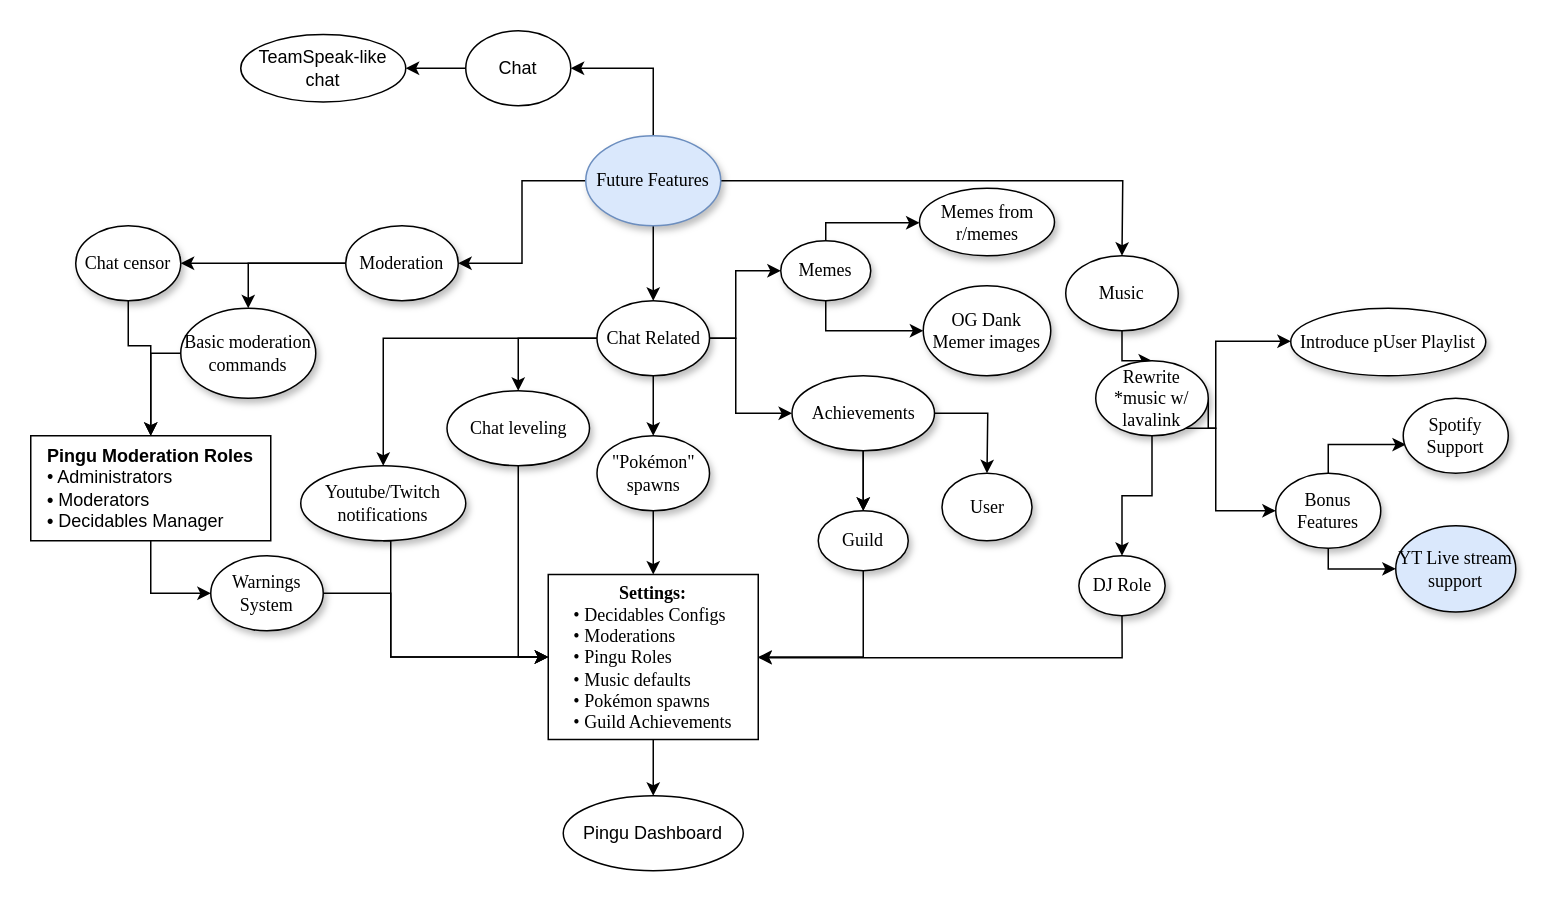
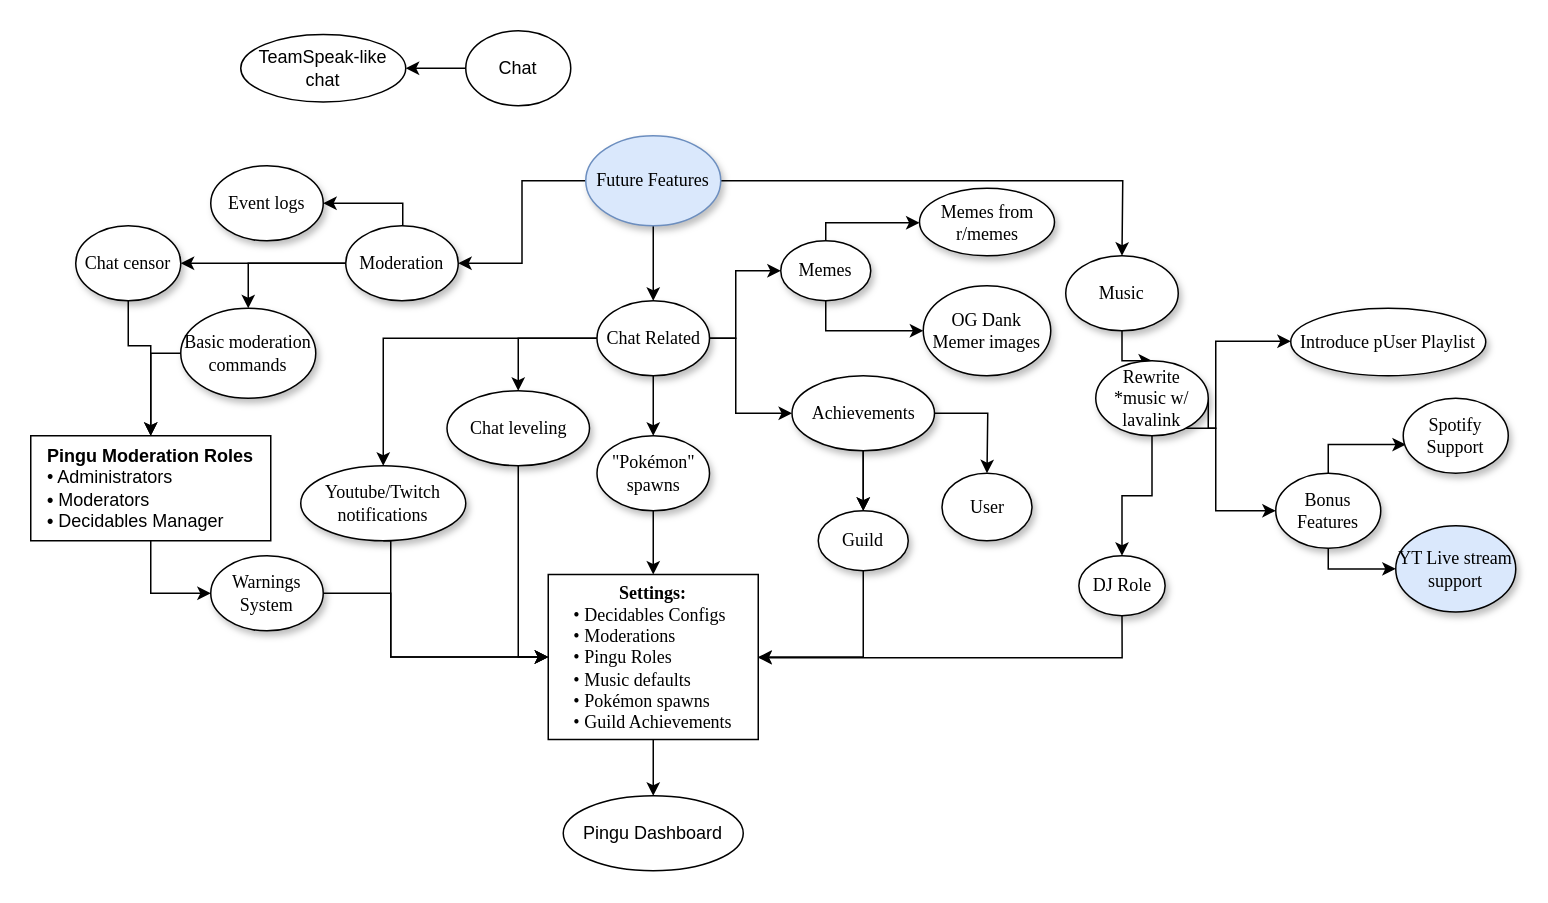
  <mxCell id="0" />
  <mxCell id="1" parent="0" />
  <mxCell id="2" value="" style="edgeStyle=orthogonalEdgeStyle;rounded=0;orthogonalLoop=1;jettySize=auto;html=1;" edge="1" parent="1" source="6" target="24"><mxGeometry relative="1" as="geometry"><Array as="points"><mxPoint x="748" y="120" /></Array></mxGeometry></mxCell>
  <mxCell id="3" value="" style="edgeStyle=orthogonalEdgeStyle;rounded=0;orthogonalLoop=1;jettySize=auto;html=1;" edge="1" parent="1" source="6" target="21"><mxGeometry relative="1" as="geometry" /></mxCell>
  <mxCell id="4" style="edgeStyle=orthogonalEdgeStyle;rounded=0;orthogonalLoop=1;jettySize=auto;html=1;exitX=0.5;exitY=1;exitDx=0;exitDy=0;" edge="1" parent="1" source="6" target="12"><mxGeometry relative="1" as="geometry" /></mxCell>
- <mxCell id="5" style="edgeStyle=orthogonalEdgeStyle;rounded=0;orthogonalLoop=1;jettySize=auto;html=1;exitX=0.5;exitY=0;exitDx=0;exitDy=0;entryX=1;entryY=0.5;entryDx=0;entryDy=0;" edge="1" parent="1" source="6" target="61"><mxGeometry relative="1" as="geometry" /></mxCell>
  <mxCell id="6" value="Future Features" style="ellipse;whiteSpace=wrap;html=1;rounded=0;shadow=1;comic=0;labelBackgroundColor=none;strokeWidth=1;fontFamily=Verdana;fontSize=12;align=center;fillColor=#dae8fc;strokeColor=#6c8ebf;" parent="1" vertex="1"><mxGeometry x="390" y="90" width="90" height="60" as="geometry" /></mxCell>
  <mxCell id="7" style="edgeStyle=orthogonalEdgeStyle;rounded=0;orthogonalLoop=1;jettySize=auto;html=1;" edge="1" parent="1" source="12" target="34"><mxGeometry relative="1" as="geometry" /></mxCell>
  <mxCell id="8" style="edgeStyle=orthogonalEdgeStyle;rounded=0;orthogonalLoop=1;jettySize=auto;html=1;exitX=1;exitY=0.5;exitDx=0;exitDy=0;" edge="1" parent="1" source="12" target="17"><mxGeometry relative="1" as="geometry"><Array as="points"><mxPoint x="490" y="225" /><mxPoint x="490" y="275" /></Array></mxGeometry></mxCell>
  <mxCell id="9" style="edgeStyle=orthogonalEdgeStyle;rounded=0;orthogonalLoop=1;jettySize=auto;html=1;exitX=1;exitY=0.5;exitDx=0;exitDy=0;" edge="1" parent="1" source="12" target="51"><mxGeometry relative="1" as="geometry"><Array as="points"><mxPoint x="490" y="225" /><mxPoint x="490" y="180" /></Array></mxGeometry></mxCell>
  <mxCell id="10" style="edgeStyle=orthogonalEdgeStyle;rounded=0;orthogonalLoop=1;jettySize=auto;html=1;exitX=0;exitY=0.5;exitDx=0;exitDy=0;entryX=0.5;entryY=0;entryDx=0;entryDy=0;" edge="1" parent="1" source="12" target="32"><mxGeometry relative="1" as="geometry" /></mxCell>
  <mxCell id="11" style="edgeStyle=orthogonalEdgeStyle;rounded=0;orthogonalLoop=1;jettySize=auto;html=1;exitX=0;exitY=0.5;exitDx=0;exitDy=0;entryX=0.5;entryY=0;entryDx=0;entryDy=0;" edge="1" parent="1" source="12" target="53"><mxGeometry relative="1" as="geometry"><Array as="points"><mxPoint x="255" y="225" /></Array></mxGeometry></mxCell>
  <mxCell id="12" value="&lt;span&gt;Chat Related&lt;/span&gt;" style="ellipse;whiteSpace=wrap;html=1;rounded=0;shadow=1;comic=0;labelBackgroundColor=none;strokeWidth=1;fontFamily=Verdana;fontSize=12;align=center;" parent="1" vertex="1"><mxGeometry x="397.5" y="200" width="75" height="50" as="geometry" /></mxCell>
  <mxCell id="13" value="&lt;span&gt;Introduce pUser Playlist&lt;/span&gt;" style="ellipse;whiteSpace=wrap;html=1;rounded=0;shadow=1;comic=0;labelBackgroundColor=none;strokeWidth=1;fontFamily=Verdana;fontSize=12;align=center;" parent="1" vertex="1"><mxGeometry x="860" y="205" width="130" height="45" as="geometry" /></mxCell>
  <mxCell id="14" style="edgeStyle=orthogonalEdgeStyle;rounded=0;orthogonalLoop=1;jettySize=auto;html=1;exitX=0.5;exitY=1;exitDx=0;exitDy=0;" edge="1" parent="1" source="17" target="43"><mxGeometry relative="1" as="geometry" /></mxCell>
  <mxCell id="15" style="edgeStyle=orthogonalEdgeStyle;rounded=0;orthogonalLoop=1;jettySize=auto;html=1;exitX=1;exitY=0.5;exitDx=0;exitDy=0;entryX=0.5;entryY=0;entryDx=0;entryDy=0;" edge="1" parent="1" source="17" target="39"><mxGeometry relative="1" as="geometry"><Array as="points"><mxPoint x="658" y="275" /><mxPoint x="658" y="275" /><mxPoint x="658" y="275" /></Array></mxGeometry></mxCell>
  <mxCell id="16" value="" style="edgeStyle=orthogonalEdgeStyle;rounded=0;orthogonalLoop=1;jettySize=auto;html=1;" edge="1" parent="1" source="17" target="43"><mxGeometry relative="1" as="geometry" /></mxCell>
  <mxCell id="17" value="Achievements" style="ellipse;whiteSpace=wrap;html=1;rounded=0;shadow=1;comic=0;labelBackgroundColor=none;strokeWidth=1;fontFamily=Verdana;fontSize=12;align=center;" parent="1" vertex="1"><mxGeometry x="527.5" y="250" width="95" height="50" as="geometry" /></mxCell>
+ <mxCell id="18" style="edgeStyle=orthogonalEdgeStyle;rounded=0;orthogonalLoop=1;jettySize=auto;html=1;exitX=0;exitY=0.5;exitDx=0;exitDy=0;entryX=1;entryY=0.5;entryDx=0;entryDy=0;" edge="1" parent="1" source="21" target="22"><mxGeometry relative="1" as="geometry"><Array as="points"><mxPoint x="268" y="175" /><mxPoint x="268" y="135" /></Array></mxGeometry></mxCell>
  <mxCell id="19" style="edgeStyle=orthogonalEdgeStyle;rounded=0;orthogonalLoop=1;jettySize=auto;html=1;exitX=0;exitY=0.5;exitDx=0;exitDy=0;entryX=0.5;entryY=0;entryDx=0;entryDy=0;" edge="1" parent="1" source="21" target="30"><mxGeometry relative="1" as="geometry" /></mxCell>
  <mxCell id="20" style="edgeStyle=orthogonalEdgeStyle;rounded=0;orthogonalLoop=1;jettySize=auto;html=1;exitX=0;exitY=0.5;exitDx=0;exitDy=0;entryX=1;entryY=0.5;entryDx=0;entryDy=0;" edge="1" parent="1" source="21" target="57"><mxGeometry relative="1" as="geometry" /></mxCell>
  <mxCell id="21" value="Moderation" style="ellipse;whiteSpace=wrap;html=1;rounded=0;shadow=1;comic=0;labelBackgroundColor=none;strokeWidth=1;fontFamily=Verdana;fontSize=12;align=center;" parent="1" vertex="1"><mxGeometry x="230" y="150" width="75" height="50" as="geometry" /></mxCell>
+ <mxCell id="22" value="&lt;span&gt;Event logs&lt;/span&gt;" style="ellipse;whiteSpace=wrap;html=1;rounded=0;shadow=1;comic=0;labelBackgroundColor=none;strokeWidth=1;fontFamily=Verdana;fontSize=12;align=center;" parent="1" vertex="1"><mxGeometry x="140" y="110" width="75" height="50" as="geometry" /></mxCell>
  <mxCell id="23" style="edgeStyle=orthogonalEdgeStyle;rounded=0;orthogonalLoop=1;jettySize=auto;html=1;exitX=0.5;exitY=1;exitDx=0;exitDy=0;" edge="1" parent="1" source="24" target="28"><mxGeometry relative="1" as="geometry"><mxPoint x="747.5" y="322.5" as="sourcePoint" /></mxGeometry></mxCell>
  <mxCell id="24" value="&lt;span&gt;Music&lt;/span&gt;" style="ellipse;whiteSpace=wrap;html=1;rounded=0;shadow=1;comic=0;labelBackgroundColor=none;strokeWidth=1;fontFamily=Verdana;fontSize=12;align=center;fontStyle=0" vertex="1" parent="1"><mxGeometry x="710" y="170" width="75" height="50" as="geometry" /></mxCell>
  <mxCell id="25" style="edgeStyle=orthogonalEdgeStyle;rounded=0;orthogonalLoop=1;jettySize=auto;html=1;" edge="1" parent="1" source="28" target="13"><mxGeometry relative="1" as="geometry"><Array as="points"><mxPoint x="810" y="285" /><mxPoint x="810" y="227" /></Array></mxGeometry></mxCell>
  <mxCell id="26" style="edgeStyle=orthogonalEdgeStyle;rounded=0;orthogonalLoop=1;jettySize=auto;html=1;entryX=0.5;entryY=0;entryDx=0;entryDy=0;" edge="1" parent="1" source="28" target="41"><mxGeometry relative="1" as="geometry" /></mxCell>
  <mxCell id="27" style="edgeStyle=orthogonalEdgeStyle;rounded=0;orthogonalLoop=1;jettySize=auto;html=1;exitX=1;exitY=0.5;exitDx=0;exitDy=0;" edge="1" parent="1" source="28" target="46"><mxGeometry relative="1" as="geometry"><Array as="points"><mxPoint x="810" y="285" /><mxPoint x="810" y="340" /></Array></mxGeometry></mxCell>
  <mxCell id="28" value="&lt;span&gt;Rewrite *music w/ lavalink&lt;/span&gt;" style="ellipse;whiteSpace=wrap;html=1;rounded=0;shadow=1;comic=0;labelBackgroundColor=none;strokeWidth=1;fontFamily=Verdana;fontSize=12;align=center;" parent="1" vertex="1"><mxGeometry x="730" y="240" width="75" height="50" as="geometry" /></mxCell>
  <mxCell id="29" style="edgeStyle=orthogonalEdgeStyle;rounded=0;orthogonalLoop=1;jettySize=auto;html=1;exitX=0;exitY=0.5;exitDx=0;exitDy=0;" edge="1" parent="1" source="30" target="36"><mxGeometry relative="1" as="geometry" /></mxCell>
  <mxCell id="30" value="&lt;span&gt;Basic moderation commands&lt;/span&gt;" style="ellipse;whiteSpace=wrap;html=1;rounded=0;shadow=1;comic=0;labelBackgroundColor=none;strokeWidth=1;fontFamily=Verdana;fontSize=12;align=center;" vertex="1" parent="1"><mxGeometry x="120" y="205" width="90" height="60" as="geometry" /></mxCell>
  <mxCell id="31" style="edgeStyle=orthogonalEdgeStyle;rounded=0;orthogonalLoop=1;jettySize=auto;html=1;entryX=0;entryY=0.5;entryDx=0;entryDy=0;" edge="1" parent="1" source="32" target="38"><mxGeometry relative="1" as="geometry" /></mxCell>
  <mxCell id="32" value="Chat leveling" style="ellipse;whiteSpace=wrap;html=1;rounded=0;shadow=1;comic=0;labelBackgroundColor=none;strokeWidth=1;fontFamily=Verdana;fontSize=12;align=center;" vertex="1" parent="1"><mxGeometry x="297.5" y="260" width="95" height="50" as="geometry" /></mxCell>
  <mxCell id="33" style="edgeStyle=orthogonalEdgeStyle;rounded=0;orthogonalLoop=1;jettySize=auto;html=1;" edge="1" parent="1" source="34" target="38"><mxGeometry relative="1" as="geometry" /></mxCell>
  <mxCell id="34" value="&lt;span&gt;&quot;Pokémon&quot; spawns&lt;/span&gt;" style="ellipse;whiteSpace=wrap;html=1;rounded=0;shadow=1;comic=0;labelBackgroundColor=none;strokeWidth=1;fontFamily=Verdana;fontSize=12;align=center;" vertex="1" parent="1"><mxGeometry x="397.5" y="290" width="75" height="50" as="geometry" /></mxCell>
  <mxCell id="35" style="edgeStyle=orthogonalEdgeStyle;rounded=0;orthogonalLoop=1;jettySize=auto;html=1;exitX=0.5;exitY=1;exitDx=0;exitDy=0;entryX=0;entryY=0.5;entryDx=0;entryDy=0;" edge="1" parent="1" source="36" target="59"><mxGeometry relative="1" as="geometry"><Array as="points"><mxPoint x="100" y="395" /></Array></mxGeometry></mxCell>
  <mxCell id="36" value="&lt;span&gt;Pingu Moderation Roles&lt;br&gt;&lt;div style=&quot;text-align: left&quot;&gt;&lt;span style=&quot;font-weight: 400&quot;&gt;• Administrators&lt;/span&gt;&lt;/div&gt;&lt;/span&gt;&lt;span style=&quot;font-weight: 400&quot;&gt;&lt;div style=&quot;text-align: left&quot;&gt;&lt;span style=&quot;font-weight: bold&quot;&gt;• &lt;/span&gt;&lt;span&gt;Moderators&lt;/span&gt;&lt;/div&gt;&lt;/span&gt;&lt;span style=&quot;font-weight: normal&quot;&gt;&lt;div style=&quot;text-align: left&quot;&gt;&lt;span style=&quot;font-weight: bold&quot;&gt;• &lt;/span&gt;&lt;span&gt;Decidables Manager&lt;/span&gt;&lt;/div&gt;&lt;/span&gt;&lt;span style=&quot;color: rgba(0 , 0 , 0 , 0) ; font-family: monospace ; font-size: 0px&quot;&gt;• Oug%3CmxGraphModel%3E%3Croot%3E%3CmxCell%20id%3D%220%22%2F%3E%3CmxCell%20id%3D%221%22%20parent%3D%220%22%2F%3E%3CmxCell%20id%3D%222%22%20value%3D%22%26lt%3Bspan%26gt%3BMusic%26lt%3B%2Fspan%26gt%3B%22%20style%3D%22ellipse%3BwhiteSpace%3Dwrap%3Bhtml%3D1%3Brounded%3D0%3Bshadow%3D1%3Bcomic%3D0%3BlabelBackgroundColor%3Dnone%3BstrokeWidth%3D1%3BfontFamily%3DVerdana%3BfontSize%3D12%3Balign%3Dcenter%3B%22%20vertex%3D%221%22%20parent%3D%221%22%3E%3CmxGeometry%20x%3D%22615%22%20y%3D%2285%22%20width%3D%2275%22%20height%3D%2250%22%20as%3D%22geometry%22%2F%3E%3C%2FmxCell%3E%3C%2Froot%3E%3C%2FmxGraphModel%3EeeeeeeeBeeetererereyree&lt;/span&gt;" style="whiteSpace=wrap;html=1;align=center;fontStyle=1;verticalAlign=top;" vertex="1" parent="1"><mxGeometry x="20" y="290" width="160" height="70" as="geometry" /></mxCell>
  <mxCell id="37" style="edgeStyle=orthogonalEdgeStyle;rounded=0;orthogonalLoop=1;jettySize=auto;html=1;exitX=0.5;exitY=1;exitDx=0;exitDy=0;entryX=0.5;entryY=0;entryDx=0;entryDy=0;" edge="1" parent="1" source="38" target="63"><mxGeometry relative="1" as="geometry" /></mxCell>
  <mxCell id="38" value="&lt;b&gt;&lt;span style=&quot;font-family: &amp;#34;verdana&amp;#34;&quot;&gt;Settings:&lt;/span&gt;&lt;br style=&quot;font-family: &amp;#34;verdana&amp;#34;&quot;&gt;&lt;div style=&quot;text-align: left&quot;&gt;&lt;span style=&quot;font-family: &amp;#34;verdana&amp;#34; ; font-weight: normal&quot;&gt;• Decidables Configs&lt;/span&gt;&lt;/div&gt;&lt;/b&gt;&lt;span style=&quot;font-family: &amp;#34;verdana&amp;#34;&quot;&gt;&lt;div style=&quot;text-align: left&quot;&gt;&lt;span&gt;• Moderations&lt;/span&gt;&lt;/div&gt;&lt;div style=&quot;text-align: left&quot;&gt;&lt;span&gt;• Pingu Roles&lt;/span&gt;&lt;/div&gt;&lt;/span&gt;&lt;span style=&quot;font-family: &amp;#34;verdana&amp;#34;&quot;&gt;&lt;div style=&quot;text-align: left&quot;&gt;&lt;span&gt;• Music defaults&lt;/span&gt;&lt;/div&gt;&lt;/span&gt;&lt;div style=&quot;text-align: left ; font-family: &amp;#34;verdana&amp;#34;&quot;&gt;• Pokémon spawns&lt;/div&gt;&lt;div style=&quot;text-align: left ; font-family: &amp;#34;verdana&amp;#34;&quot;&gt;• Guild Achievements&lt;/div&gt;" style="whiteSpace=wrap;html=1;strokeColor=#000000;align=center;" vertex="1" parent="1"><mxGeometry x="365" y="382.5" width="140" height="110" as="geometry" /></mxCell>
  <mxCell id="39" value="User" style="ellipse;whiteSpace=wrap;html=1;rounded=0;shadow=1;comic=0;labelBackgroundColor=none;strokeWidth=1;fontFamily=Verdana;fontSize=12;align=center;" vertex="1" parent="1"><mxGeometry x="627.5" y="315" width="60" height="45" as="geometry" /></mxCell>
  <mxCell id="40" style="edgeStyle=orthogonalEdgeStyle;rounded=0;orthogonalLoop=1;jettySize=auto;html=1;" edge="1" parent="1" source="41" target="38"><mxGeometry relative="1" as="geometry"><Array as="points"><mxPoint x="748" y="438" /></Array></mxGeometry></mxCell>
  <mxCell id="41" value="DJ Role" style="ellipse;whiteSpace=wrap;html=1;rounded=0;shadow=1;comic=0;labelBackgroundColor=none;strokeWidth=1;fontFamily=Verdana;fontSize=12;align=center;" vertex="1" parent="1"><mxGeometry x="718.75" y="370" width="57.5" height="40" as="geometry" /></mxCell>
  <mxCell id="42" style="edgeStyle=orthogonalEdgeStyle;rounded=0;orthogonalLoop=1;jettySize=auto;html=1;exitX=0.5;exitY=1;exitDx=0;exitDy=0;entryX=1;entryY=0.5;entryDx=0;entryDy=0;" edge="1" parent="1" source="43" target="38"><mxGeometry relative="1" as="geometry" /></mxCell>
  <mxCell id="43" value="Guild" style="ellipse;whiteSpace=wrap;html=1;rounded=0;shadow=1;comic=0;labelBackgroundColor=none;strokeWidth=1;fontFamily=Verdana;fontSize=12;align=center;" vertex="1" parent="1"><mxGeometry x="545" y="340" width="60" height="40" as="geometry" /></mxCell>
  <mxCell id="44" style="edgeStyle=orthogonalEdgeStyle;rounded=0;orthogonalLoop=1;jettySize=auto;html=1;exitX=0.5;exitY=1;exitDx=0;exitDy=0;entryX=0;entryY=0.5;entryDx=0;entryDy=0;" edge="1" parent="1" source="46" target="48"><mxGeometry relative="1" as="geometry"><mxPoint x="890" y="435" as="targetPoint" /><Array as="points"><mxPoint x="885" y="379" /></Array></mxGeometry></mxCell>
  <mxCell id="45" style="edgeStyle=orthogonalEdgeStyle;rounded=0;orthogonalLoop=1;jettySize=auto;html=1;exitX=0.5;exitY=0;exitDx=0;exitDy=0;entryX=0.025;entryY=0.618;entryDx=0;entryDy=0;entryPerimeter=0;" edge="1" parent="1" source="46" target="47"><mxGeometry relative="1" as="geometry"><Array as="points"><mxPoint x="885" y="296" /></Array></mxGeometry></mxCell>
  <mxCell id="46" value="Bonus Features" style="ellipse;whiteSpace=wrap;html=1;rounded=0;shadow=1;comic=0;labelBackgroundColor=none;strokeWidth=1;fontFamily=Verdana;fontSize=12;align=center;" vertex="1" parent="1"><mxGeometry x="850" y="315" width="70" height="50" as="geometry" /></mxCell>
  <mxCell id="47" value="Spotify Support" style="ellipse;whiteSpace=wrap;html=1;rounded=0;shadow=1;comic=0;labelBackgroundColor=none;strokeWidth=1;fontFamily=Verdana;fontSize=12;align=center;" vertex="1" parent="1"><mxGeometry x="935" y="265" width="70" height="50" as="geometry" /></mxCell>
  <mxCell id="48" value="YT Live stream support" style="ellipse;whiteSpace=wrap;html=1;rounded=0;shadow=1;comic=0;labelBackgroundColor=none;strokeWidth=1;fontFamily=Verdana;fontSize=12;align=center;fillColor=#dae8fc;" vertex="1" parent="1"><mxGeometry x="930" y="350" width="80" height="57.5" as="geometry" /></mxCell>
  <mxCell id="49" style="edgeStyle=orthogonalEdgeStyle;rounded=0;orthogonalLoop=1;jettySize=auto;html=1;exitX=0.5;exitY=0;exitDx=0;exitDy=0;" edge="1" parent="1" source="51" target="54"><mxGeometry relative="1" as="geometry"><Array as="points"><mxPoint x="550" y="148" /></Array></mxGeometry></mxCell>
  <mxCell id="50" style="edgeStyle=orthogonalEdgeStyle;rounded=0;orthogonalLoop=1;jettySize=auto;html=1;exitX=0.5;exitY=1;exitDx=0;exitDy=0;" edge="1" parent="1" source="51" target="55"><mxGeometry relative="1" as="geometry" /></mxCell>
  <mxCell id="51" value="Memes" style="ellipse;whiteSpace=wrap;html=1;rounded=0;shadow=1;comic=0;labelBackgroundColor=none;strokeWidth=1;fontFamily=Verdana;fontSize=12;align=center;" vertex="1" parent="1"><mxGeometry x="520" y="160" width="60" height="40" as="geometry" /></mxCell>
  <mxCell id="52" style="edgeStyle=orthogonalEdgeStyle;rounded=0;orthogonalLoop=1;jettySize=auto;html=1;exitX=0.5;exitY=1;exitDx=0;exitDy=0;entryX=0;entryY=0.5;entryDx=0;entryDy=0;" edge="1" parent="1" source="53" target="38"><mxGeometry relative="1" as="geometry"><Array as="points"><mxPoint x="260" y="360" /><mxPoint x="260" y="438" /></Array></mxGeometry></mxCell>
  <mxCell id="53" value="Youtube/Twitch notifications" style="ellipse;whiteSpace=wrap;html=1;rounded=0;shadow=1;comic=0;labelBackgroundColor=none;strokeWidth=1;fontFamily=Verdana;fontSize=12;align=center;" vertex="1" parent="1"><mxGeometry x="200" y="310" width="110" height="50" as="geometry" /></mxCell>
  <mxCell id="54" value="Memes from r/memes" style="ellipse;whiteSpace=wrap;html=1;rounded=0;shadow=1;comic=0;labelBackgroundColor=none;strokeWidth=1;fontFamily=Verdana;fontSize=12;align=center;" vertex="1" parent="1"><mxGeometry x="612.5" y="125" width="90" height="45" as="geometry" /></mxCell>
  <mxCell id="55" value="OG Dank Memer images" style="ellipse;whiteSpace=wrap;html=1;rounded=0;shadow=1;comic=0;labelBackgroundColor=none;strokeWidth=1;fontFamily=Verdana;fontSize=12;align=center;" vertex="1" parent="1"><mxGeometry x="615" y="190" width="85" height="60" as="geometry" /></mxCell>
  <mxCell id="56" style="edgeStyle=orthogonalEdgeStyle;rounded=0;orthogonalLoop=1;jettySize=auto;html=1;exitX=0.5;exitY=1;exitDx=0;exitDy=0;entryX=0.5;entryY=0;entryDx=0;entryDy=0;" edge="1" parent="1" source="57" target="36"><mxGeometry relative="1" as="geometry"><Array as="points"><mxPoint x="85" y="230" /><mxPoint x="100" y="230" /></Array></mxGeometry></mxCell>
  <mxCell id="57" value="&lt;span&gt;Chat censor&lt;/span&gt;" style="ellipse;whiteSpace=wrap;html=1;rounded=0;shadow=1;comic=0;labelBackgroundColor=none;strokeWidth=1;fontFamily=Verdana;fontSize=12;align=center;" vertex="1" parent="1"><mxGeometry x="50" y="150" width="70" height="50" as="geometry" /></mxCell>
  <mxCell id="58" style="edgeStyle=orthogonalEdgeStyle;rounded=0;orthogonalLoop=1;jettySize=auto;html=1;exitX=1;exitY=0.5;exitDx=0;exitDy=0;entryX=0;entryY=0.5;entryDx=0;entryDy=0;" edge="1" parent="1" source="59" target="38"><mxGeometry relative="1" as="geometry"><Array as="points"><mxPoint x="260" y="395" /><mxPoint x="260" y="438" /></Array></mxGeometry></mxCell>
  <mxCell id="59" value="&lt;span&gt;Warnings System&lt;/span&gt;" style="ellipse;whiteSpace=wrap;html=1;rounded=0;shadow=1;comic=0;labelBackgroundColor=none;strokeWidth=1;fontFamily=Verdana;fontSize=12;align=center;" vertex="1" parent="1"><mxGeometry x="140" y="370" width="75" height="50" as="geometry" /></mxCell>
  <mxCell id="60" style="edgeStyle=orthogonalEdgeStyle;rounded=0;orthogonalLoop=1;jettySize=auto;html=1;exitX=0;exitY=0.5;exitDx=0;exitDy=0;entryX=1;entryY=0.5;entryDx=0;entryDy=0;" edge="1" parent="1" source="61" target="62"><mxGeometry relative="1" as="geometry" /></mxCell>
  <mxCell id="61" value="Chat" style="ellipse;whiteSpace=wrap;html=1;strokeColor=#000000;align=center;" vertex="1" parent="1"><mxGeometry x="310" y="20" width="70" height="50" as="geometry" /></mxCell>
  <mxCell id="62" value="TeamSpeak-like chat" style="ellipse;whiteSpace=wrap;html=1;strokeColor=#000000;align=center;" vertex="1" parent="1"><mxGeometry x="160" y="22.5" width="110" height="45" as="geometry" /></mxCell>
  <mxCell id="63" value="Pingu Dashboard" style="ellipse;whiteSpace=wrap;html=1;strokeColor=#000000;align=center;" vertex="1" parent="1"><mxGeometry x="375" y="530" width="120" height="50" as="geometry" /></mxCell>
